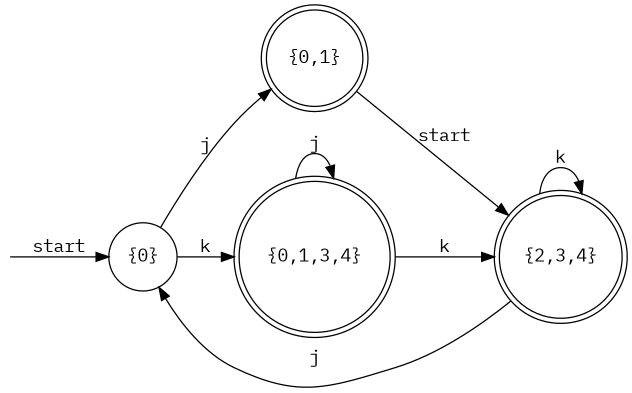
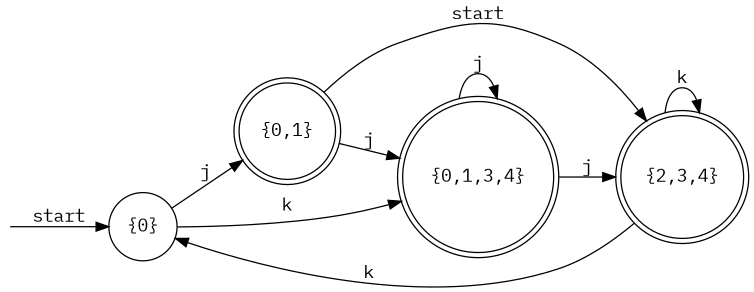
  digraph {
    fontname="IBM Plex Mono"
    rankdir=LR
    node [fontname="IBM Plex Mono" shape=doublecircle]
    edge [fontname="IBM Plex Mono"]
    __start [shape=point style=invis]
    "{0}" [shape=circle]
    "{0,1}"
    "{0,1,3,4}"
    "{2,3,4}"
    __start -> "{0}" [label=start]
    "{0}" -> "{0,1}" [label=j]
    "{0}" -> "{0,1,3,4}" [label=k]
+   "{0,1}" -> "{0,1,3,4}" [label=j]
    "{0,1}" -> "{2,3,4}" [label=start]
    "{0,1,3,4}" -> "{0,1,3,4}" [label=j]
-   "{0,1,3,4}" -> "{2,3,4}" [label=k]
-   "{2,3,4}" -> "{0}" [label=j]
+   "{0,1,3,4}" -> "{2,3,4}" [label=j]
+   "{2,3,4}" -> "{0}" [label=k]
    "{2,3,4}" -> "{2,3,4}" [label=k]
  }
